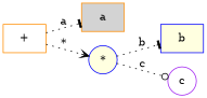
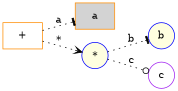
  digraph {
    rankdir=LR
    node [style=filled fillcolor=white color=darkorange shape=circle]
    edge [style=dotted arrowhead=tee]
    n1 [label="+" shape=box]
    n2 [label=a fillcolor=lightgrey shape=box]
    n3 [label="*" fillcolor=lightyellow color=blue]
-   n4 [label=b fillcolor=lightyellow color=blue shape=box]
+   n4 [label=b fillcolor=lightyellow color=blue]
    n5 [label=c color=purple]
    n1 -> n2 [label=a]
    n1 -> n3 [label="*" arrowhead=vee]
    n3 -> n4 [label=b]
    n3 -> n5 [label=c arrowhead=odot]
  }
